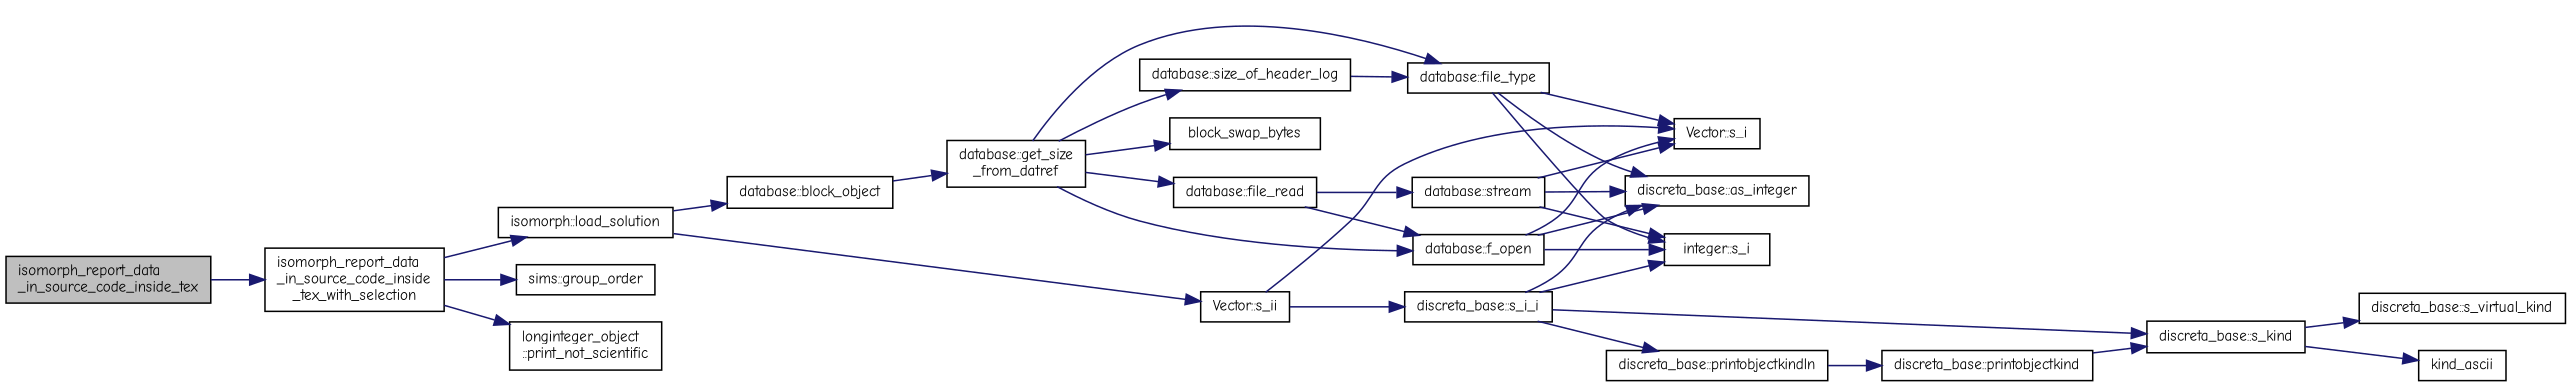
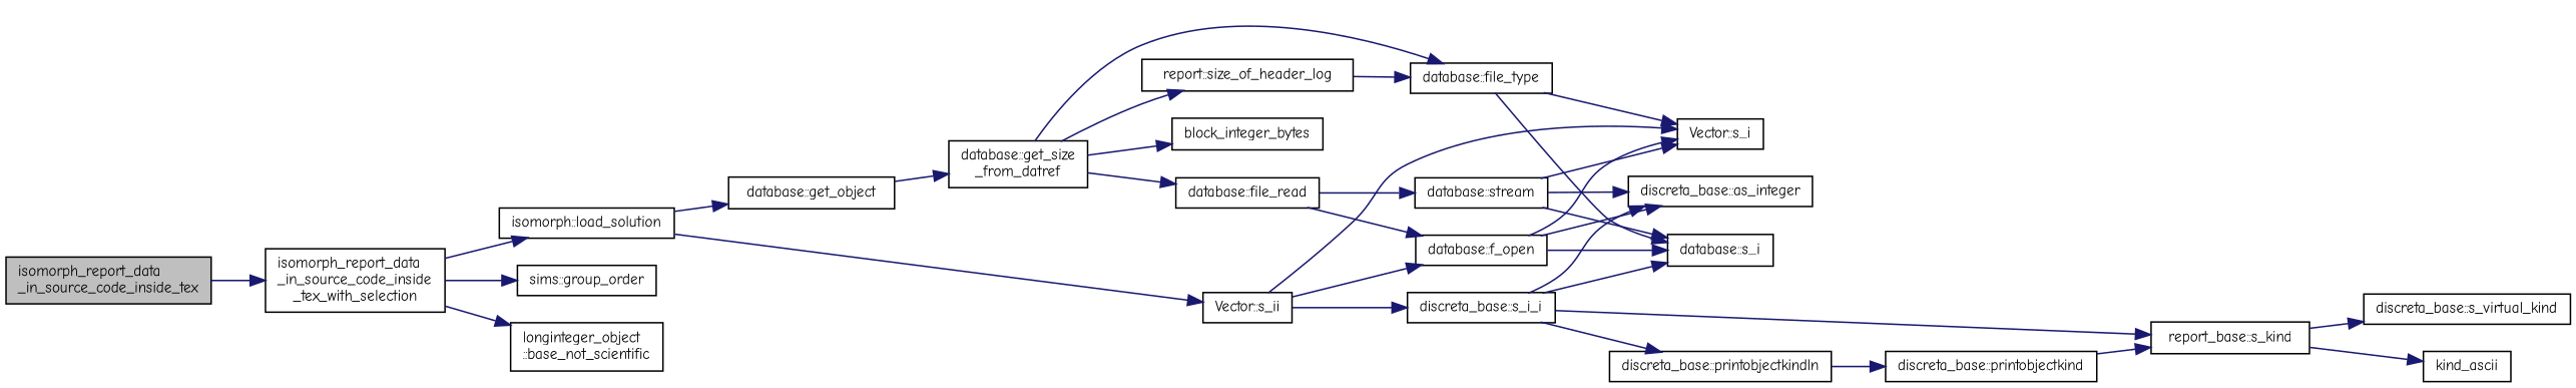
  digraph {
    fontname="Comic Neue"
    rankdir=LR
    node [color=black fillcolor=white fontname="Comic Neue" fontsize=10 shape=record style=filled]
    edge [color=midnightblue fontname="Comic Neue" fontsize=10 labelfontname=Helvetica labelfontsize=10 style=solid]
    n1 [fillcolor=grey75 fontcolor=black height=0.2 label="isomorph_report_data\l_in_source_code_inside_tex" width=0.4]
    n2 [height=0.2 label="isomorph_report_data\l_in_source_code_inside\l_tex_with_selection" width=0.4]
    n3 [height=0.2 label="isomorph::load_solution" width=0.4]
    n4 [height=0.2 label="sims::group_order" width=0.4]
-   n5 [height=0.2 label="longinteger_object\l::print_not_scientific" width=0.4]
-   n6 [height=0.2 label="database::block_object" width=0.4]
+   n5 [height=0.2 label="longinteger_object\l::base_not_scientific" width=0.4]
+   n6 [height=0.2 label="database::get_object" width=0.4]
    n7 [height=0.2 label="Vector::s_ii" width=0.4]
    n8 [height=0.2 label="database::get_size\l_from_datref" width=0.4]
    n9 [height=0.2 label="Vector::s_i" width=0.4]
    n10 [height=0.2 label="discreta_base::s_i_i" width=0.4]
    n11 [height=0.2 label="database::f_open" width=0.4]
    n12 [height=0.2 label="database::file_type" width=0.4]
-   n13 [height=0.2 label="database::size_of_header_log" width=0.4]
+   n13 [height=0.2 label="report::size_of_header_log" width=0.4]
    n14 [height=0.2 label="database::file_read" width=0.4]
-   n15 [height=0.2 label=block_swap_bytes width=0.4]
+   n15 [height=0.2 label=block_integer_bytes width=0.4]
    n16 [height=0.2 label="discreta_base::as_integer" width=0.4]
-   n17 [height=0.2 label="integer::s_i" width=0.4]
+   n17 [height=0.2 label="database::s_i" width=0.4]
    n18 [height=0.2 label="database::stream" width=0.4]
-   n19 [height=0.2 label="discreta_base::s_kind" width=0.4]
+   n19 [height=0.2 label="report_base::s_kind" width=0.4]
    n20 [height=0.2 label="discreta_base::printobjectkindln" width=0.4]
    n21 [height=0.2 label="discreta_base::s_virtual_kind" width=0.4]
    n22 [height=0.2 label=kind_ascii width=0.4]
    n23 [height=0.2 label="discreta_base::printobjectkind" width=0.4]
    n1 -> n2
    n2 -> n3
    n2 -> n4
    n2 -> n5
    n3 -> n6
    n3 -> n7
    n6 -> n8
    n7 -> n9
    n7 -> n10
-   n8 -> n11
+   n7 -> n11
    n8 -> n12
    n8 -> n13
    n8 -> n14
    n8 -> n15
    n10 -> n16
    n10 -> n17
    n10 -> n19
    n10 -> n20
    n11 -> n9
    n11 -> n16
    n11 -> n17
    n12 -> n9
-   n12 -> n16
    n12 -> n17
    n13 -> n12
    n14 -> n11
    n14 -> n18
    n18 -> n9
    n18 -> n16
    n18 -> n17
    n19 -> n21
    n19 -> n22
    n20 -> n23
    n23 -> n19
  }
